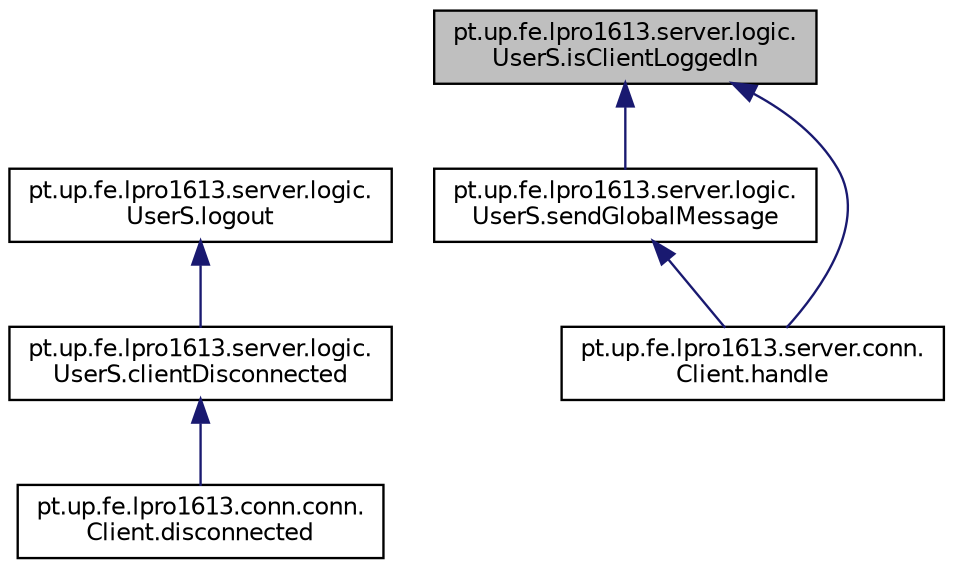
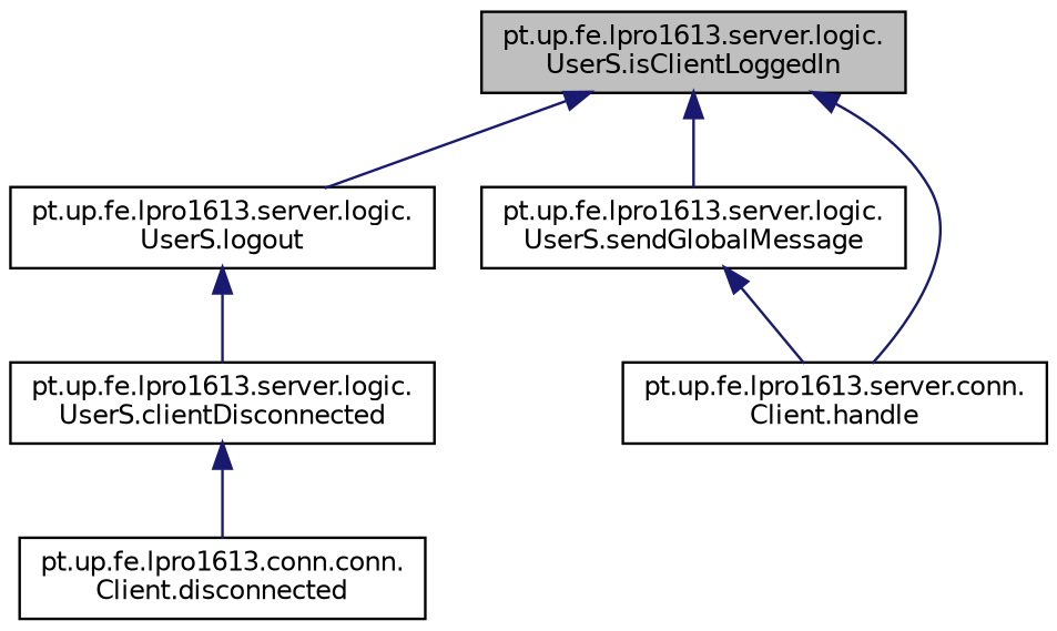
  digraph {
    rankdir=TB
    node [color=black fillcolor=white fontname=Helvetica fontsize=10 shape=record style=filled]
    edge [color=midnightblue dir=back fontname=Helvetica fontsize=10 labelfontname=Helvetica labelfontsize=10 style=solid]
    n1 [fillcolor=grey75 fontcolor=black height=0.2 label="pt.up.fe.lpro1613.server.logic.\lUserS.isClientLoggedIn" width=0.4]
    n2 [height=0.2 label="pt.up.fe.lpro1613.server.logic.\lUserS.logout" width=0.4]
    n3 [height=0.2 label="pt.up.fe.lpro1613.server.logic.\lUserS.sendGlobalMessage" width=0.4]
    n4 [height=0.2 label="pt.up.fe.lpro1613.server.conn.\lClient.handle" width=0.4]
    n5 [height=0.2 label="pt.up.fe.lpro1613.server.logic.\lUserS.clientDisconnected" width=0.4]
    n6 [height=0.2 label="pt.up.fe.lpro1613.conn.conn.\lClient.disconnected" width=0.4]
+   n1 -> n2
    n1 -> n3
    n1 -> n4
    n2 -> n5
    n3 -> n4
    n5 -> n6
  }
